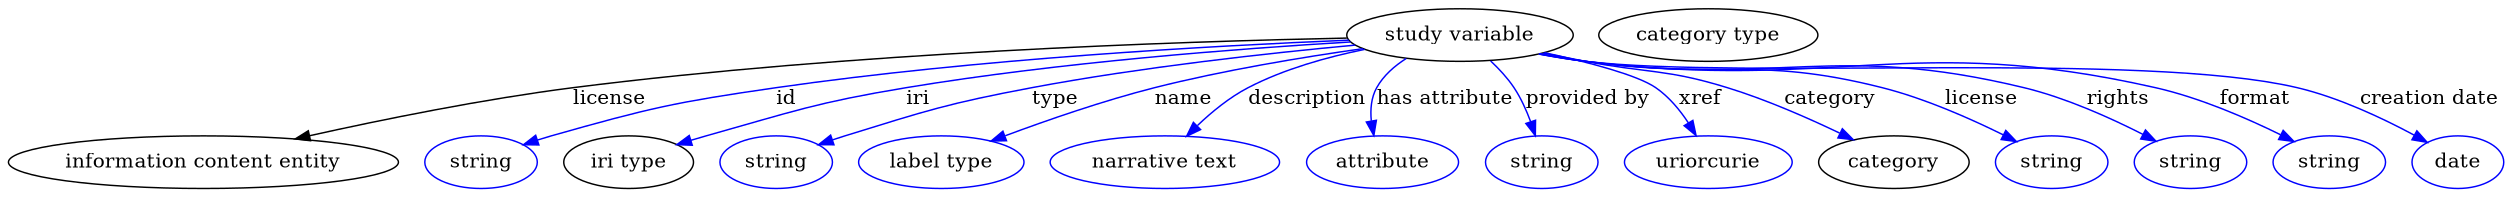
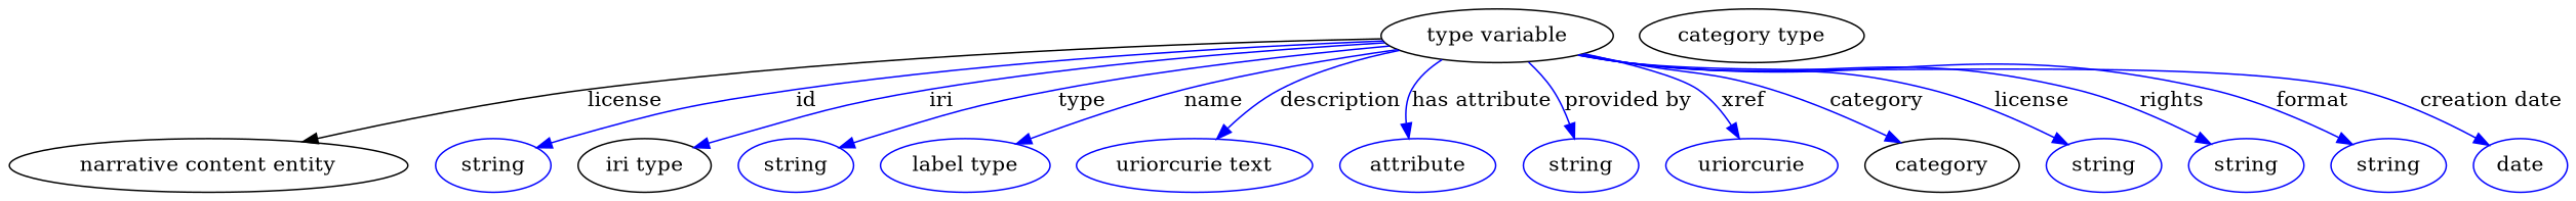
  digraph {
    node [color=blue]
    edge [color=blue style=solid]
-   n1 [height=0.5 label="study variable" width=2.1484 color=""]
-   "information content entity" [height=0.5 width=3.7011 color=""]
+   n1 [height=0.5 label="type variable" width=2.1484 color=""]
+   "information content entity" [height=0.5 width=3.7011 label="narrative content entity" color=""]
    n3 [height=0.5 label=string width=1.0652]
    n4 [color=black height=0.5 label="iri type" width=1.2277]
    n5 [height=0.5 label=string width=1.0652]
    n6 [height=0.5 label="label type" width=1.5707]
-   n7 [height=0.5 label="narrative text" width=2.0943]
+   n7 [height=0.5 label="uriorcurie text" width=2.0943]
    n8 [height=0.5 label=attribute width=1.4443]
    n9 [height=0.5 label=string width=1.0652]
    n10 [height=0.5 label=uriorcurie width=1.5887]
    category [height=0.5 width=1.4263 color=""]
    n12 [height=0.5 label=string width=1.0652]
    n13 [height=0.5 label=string width=1.0652]
    n14 [height=0.5 label=string width=1.0652]
    n15 [height=0.5 label=date width=0.86659]
    n16 [color=black height=0.5 label="category type" width=2.0762]
    n1 -> "information content entity" [label=license color="" style=""]
    n1 -> n3 [label=id]
    n1 -> n4 [label=iri]
    n1 -> n5 [label=type]
    n1 -> n6 [label=name]
    n1 -> n7 [label=description]
    n1 -> n8 [label="has attribute"]
    n1 -> n9 [label="provided by"]
    n1 -> n10 [label=xref]
    n1 -> category [label=category]
    n1 -> n12 [label=license]
    n1 -> n13 [label=rights]
    n1 -> n14 [label=format]
    n1 -> n15 [label="creation date"]
  }
